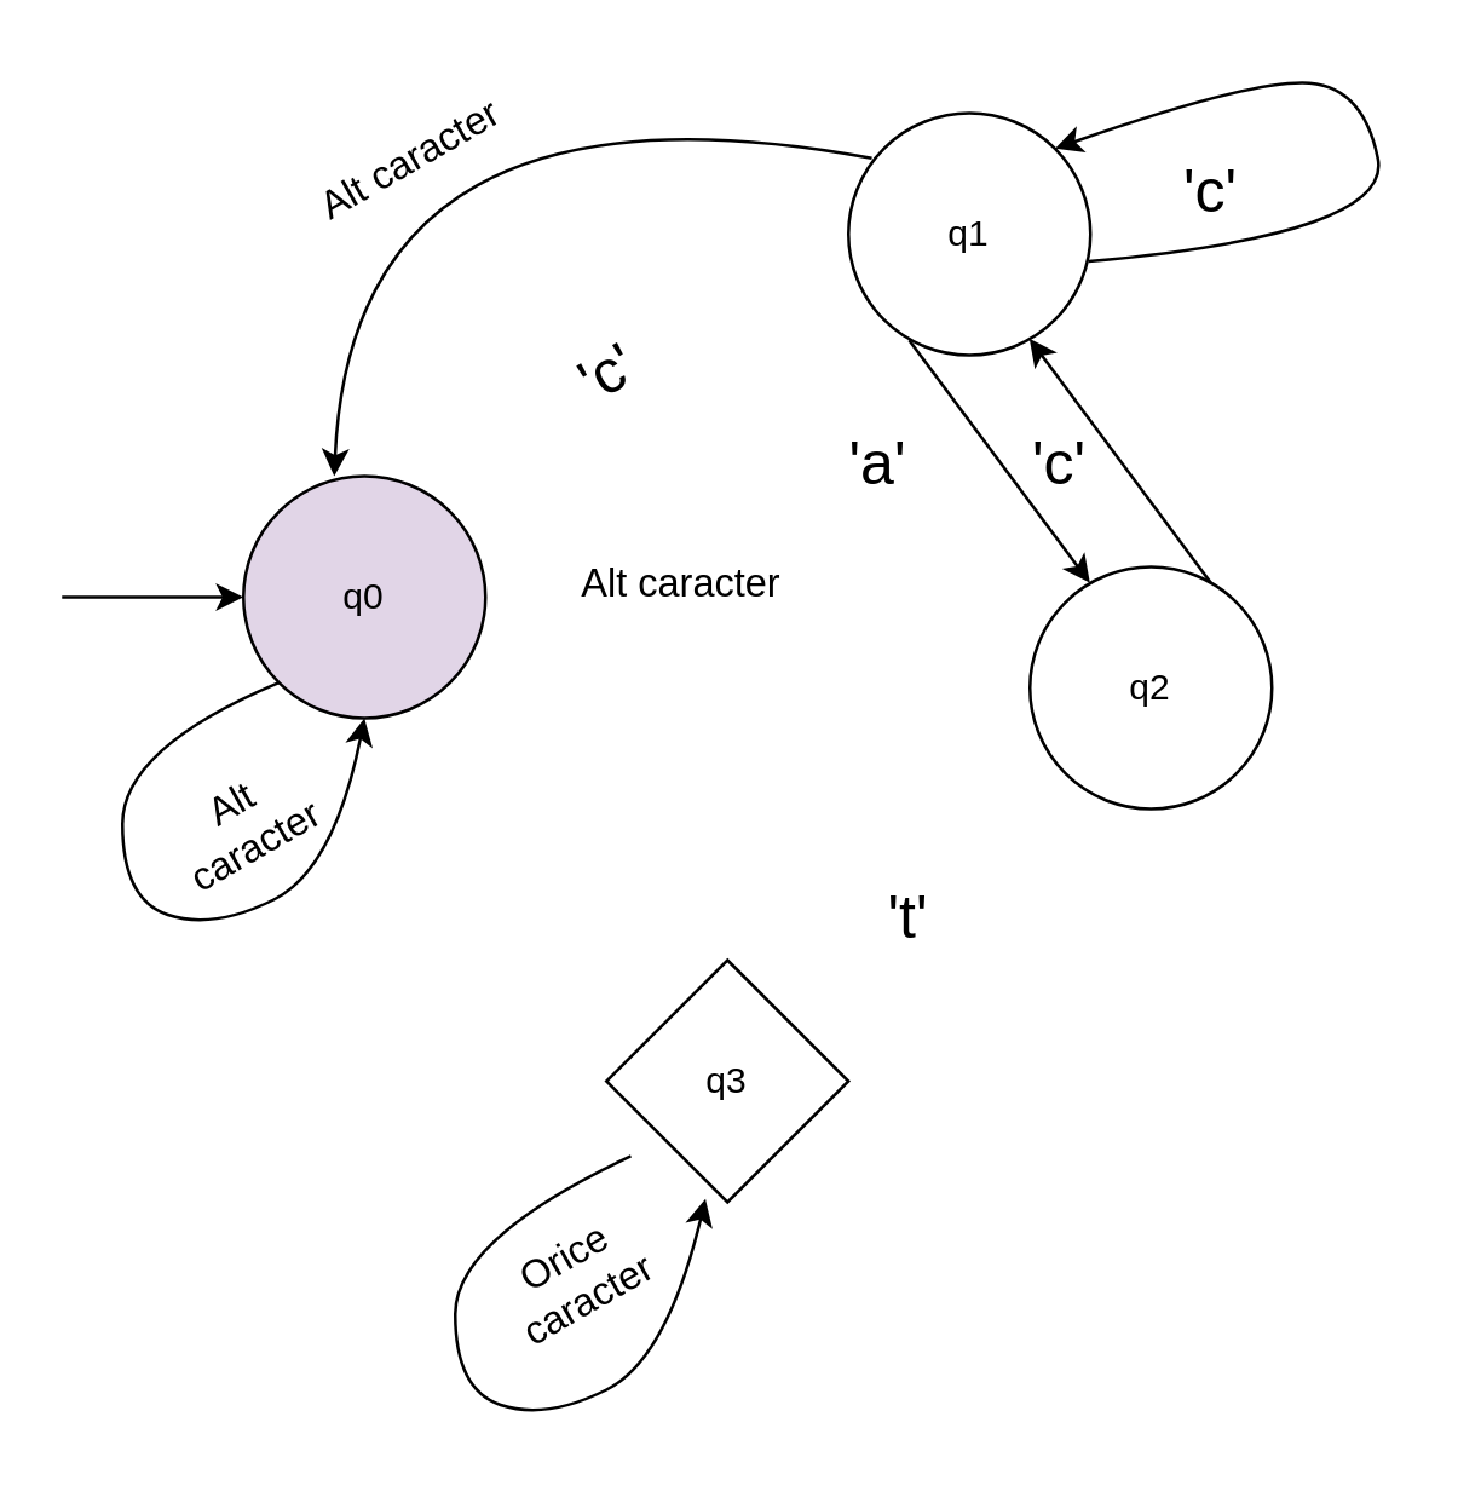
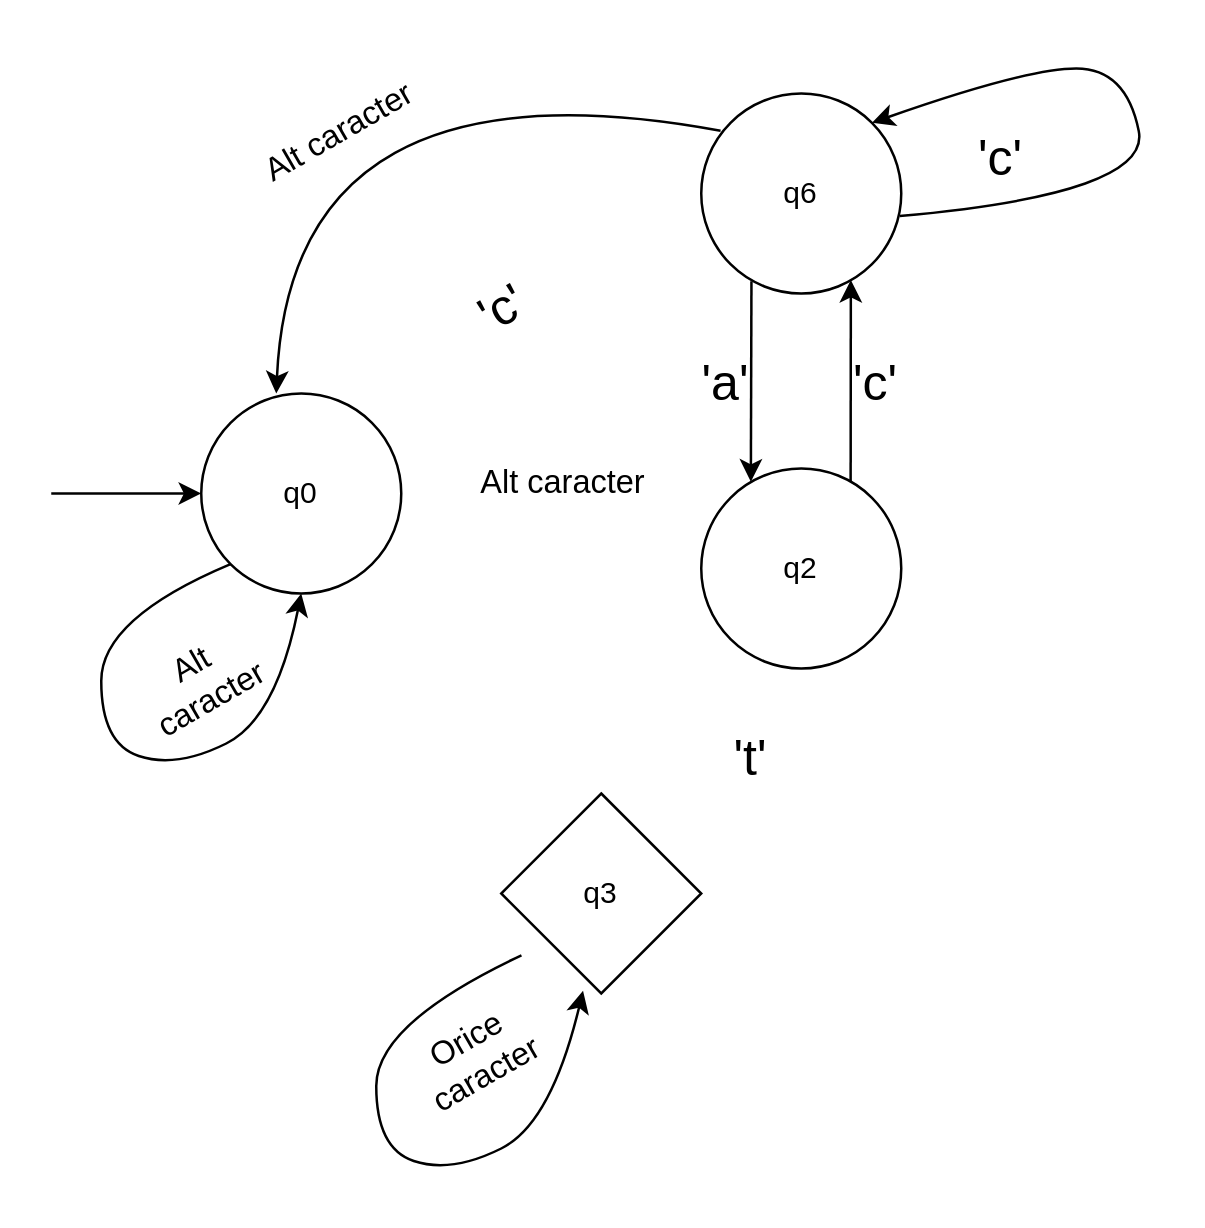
  <mxCell id="0" />
  <mxCell id="1" parent="0" />
- <mxCell id="2" value="q0" style="ellipse;whiteSpace=wrap;html=1;aspect=fixed;fillColor=#e1d5e7;" vertex="1" parent="1"><mxGeometry x="80" y="156.8" width="80" height="80" as="geometry" /></mxCell>
- <mxCell id="3" value="q1" style="ellipse;whiteSpace=wrap;html=1;aspect=fixed;" vertex="1" parent="1"><mxGeometry x="280" y="36.8" width="80" height="80" as="geometry" /></mxCell>
- <mxCell id="4" value="q2" style="ellipse;whiteSpace=wrap;html=1;aspect=fixed;" vertex="1" parent="1"><mxGeometry x="340" y="186.8" width="80" height="80" as="geometry" /></mxCell>
+ <mxCell id="2" value="q0" style="ellipse;whiteSpace=wrap;html=1;aspect=fixed;" vertex="1" parent="1"><mxGeometry x="80" y="156.8" width="80" height="80" as="geometry" /></mxCell>
+ <mxCell id="3" value="q6" style="ellipse;whiteSpace=wrap;html=1;aspect=fixed;" vertex="1" parent="1"><mxGeometry x="280" y="36.8" width="80" height="80" as="geometry" /></mxCell>
+ <mxCell id="4" value="q2" style="ellipse;whiteSpace=wrap;html=1;aspect=fixed;" vertex="1" parent="1"><mxGeometry x="280" y="186.8" width="80" height="80" as="geometry" /></mxCell>
  <mxCell id="5" value="q3" style="rhombus;whiteSpace=wrap;html=1;aspect=fixed;" vertex="1" parent="1"><mxGeometry x="200" y="316.8" width="80" height="80" as="geometry" /></mxCell>
  <mxCell id="6" value="'c'" style="text;html=1;align=center;verticalAlign=middle;whiteSpace=wrap;rounded=0;fontSize=20;rotation=-30;" vertex="1" parent="1"><mxGeometry x="170" y="106.8" width="60" height="30" as="geometry" /></mxCell>
  <mxCell id="7" value="" style="curved=1;endArrow=classic;html=1;rounded=0;exitX=0;exitY=0;exitDx=0;exitDy=0;entryX=0.425;entryY=-0.04;entryDx=0;entryDy=0;entryPerimeter=0;" edge="1" parent="1"><mxGeometry width="50" height="50" relative="1" as="geometry"><mxPoint x="287.716" y="51.716" as="sourcePoint" /><mxPoint x="110" y="156.8" as="targetPoint" /><Array as="points"><mxPoint x="116" y="20" /></Array></mxGeometry></mxCell>
  <mxCell id="8" value="Alt caracter" style="text;html=1;align=center;verticalAlign=middle;whiteSpace=wrap;rounded=0;fontSize=13;rotation=-30;" vertex="1" parent="1"><mxGeometry x="90" y="36.8" width="90" height="30" as="geometry" /></mxCell>
  <mxCell id="9" value="" style="endArrow=classic;html=1;rounded=0;entryX=0;entryY=0.5;entryDx=0;entryDy=0;" edge="1" parent="1" target="2"><mxGeometry width="50" height="50" relative="1" as="geometry"><mxPoint x="20" y="196.8" as="sourcePoint" /><mxPoint x="70" y="196.8" as="targetPoint" /></mxGeometry></mxCell>
  <mxCell id="10" value="" style="curved=1;endArrow=classic;html=1;rounded=0;exitX=0;exitY=1;exitDx=0;exitDy=0;entryX=0.5;entryY=1;entryDx=0;entryDy=0;" edge="1" parent="1" source="2" target="2"><mxGeometry width="50" height="50" relative="1" as="geometry"><mxPoint x="137.716" y="258.516" as="sourcePoint" /><mxPoint x="110" y="316.8" as="targetPoint" /><Array as="points"><mxPoint x="40" y="246.8" /><mxPoint x="40" y="296.8" /><mxPoint x="70" y="306.8" /><mxPoint x="110" y="286.8" /></Array></mxGeometry></mxCell>
  <mxCell id="11" value="Alt caracter" style="text;html=1;align=center;verticalAlign=middle;whiteSpace=wrap;rounded=0;fontSize=13;rotation=-30;" vertex="1" parent="1"><mxGeometry x="50" y="256.8" width="60" height="30" as="geometry" /></mxCell>
  <mxCell id="12" value="" style="endArrow=classic;html=1;rounded=0;exitX=0.251;exitY=0.939;exitDx=0;exitDy=0;exitPerimeter=0;entryX=0.248;entryY=0.066;entryDx=0;entryDy=0;entryPerimeter=0;" edge="1" parent="1" source="3" target="4"><mxGeometry width="50" height="50" relative="1" as="geometry"><mxPoint x="340" y="156.8" as="sourcePoint" /><mxPoint x="302" y="176.8" as="targetPoint" /></mxGeometry></mxCell>
  <mxCell id="13" value="'a'" style="text;html=1;align=center;verticalAlign=middle;whiteSpace=wrap;rounded=0;fontSize=20;rotation=0;" vertex="1" parent="1"><mxGeometry x="260" y="136.8" width="60" height="30" as="geometry" /></mxCell>
  <mxCell id="14" value="" style="curved=1;endArrow=classic;html=1;rounded=0;entryX=1;entryY=0;entryDx=0;entryDy=0;exitX=0.992;exitY=0.613;exitDx=0;exitDy=0;exitPerimeter=0;" edge="1" parent="1" source="3" target="3"><mxGeometry width="50" height="50" relative="1" as="geometry"><mxPoint x="410" y="76.8" as="sourcePoint" /><mxPoint x="460" y="26.8" as="targetPoint" /><Array as="points"><mxPoint x="460" y="76.8" /><mxPoint x="450" y="26.8" /><mxPoint x="410" y="26.8" /></Array></mxGeometry></mxCell>
  <mxCell id="15" value="'c'" style="text;html=1;align=center;verticalAlign=middle;whiteSpace=wrap;rounded=0;fontSize=20;rotation=0;" vertex="1" parent="1"><mxGeometry x="370" y="46.8" width="60" height="30" as="geometry" /></mxCell>
  <mxCell id="16" value="'t'" style="text;html=1;align=center;verticalAlign=middle;whiteSpace=wrap;rounded=0;fontSize=20;rotation=0;" vertex="1" parent="1"><mxGeometry x="270" y="286.8" width="60" height="30" as="geometry" /></mxCell>
  <mxCell id="17" value="" style="endArrow=classic;html=1;rounded=0;exitX=0.747;exitY=0.065;exitDx=0;exitDy=0;exitPerimeter=0;entryX=0.748;entryY=0.932;entryDx=0;entryDy=0;entryPerimeter=0;" edge="1" parent="1" source="4" target="3"><mxGeometry width="50" height="50" relative="1" as="geometry"><mxPoint x="340" y="166.8" as="sourcePoint" /><mxPoint x="410" y="136.8" as="targetPoint" /></mxGeometry></mxCell>
  <mxCell id="18" value="'c'" style="text;html=1;align=center;verticalAlign=middle;whiteSpace=wrap;rounded=0;fontSize=20;rotation=0;" vertex="1" parent="1"><mxGeometry x="320" y="136.8" width="60" height="30" as="geometry" /></mxCell>
  <mxCell id="19" value="Alt caracter" style="text;html=1;align=center;verticalAlign=middle;whiteSpace=wrap;rounded=0;fontSize=13;rotation=0;" vertex="1" parent="1"><mxGeometry x="180" y="176.8" width="90" height="30" as="geometry" /></mxCell>
  <mxCell id="20" value="" style="curved=1;endArrow=classic;html=1;rounded=0;exitX=0.101;exitY=0.809;exitDx=0;exitDy=0;entryX=0.409;entryY=0.986;entryDx=0;entryDy=0;exitPerimeter=0;entryPerimeter=0;" edge="1" parent="1" source="5" target="5"><mxGeometry width="50" height="50" relative="1" as="geometry"><mxPoint x="202" y="386.8" as="sourcePoint" /><mxPoint x="230" y="398.8" as="targetPoint" /><Array as="points"><mxPoint x="150" y="408.8" /><mxPoint x="150" y="458.8" /><mxPoint x="180" y="468.8" /><mxPoint x="220" y="448.8" /></Array></mxGeometry></mxCell>
  <mxCell id="21" value="Orice caracter" style="text;html=1;align=center;verticalAlign=middle;whiteSpace=wrap;rounded=0;fontSize=13;rotation=-30;" vertex="1" parent="1"><mxGeometry x="160" y="406.8" width="60" height="30" as="geometry" /></mxCell>
